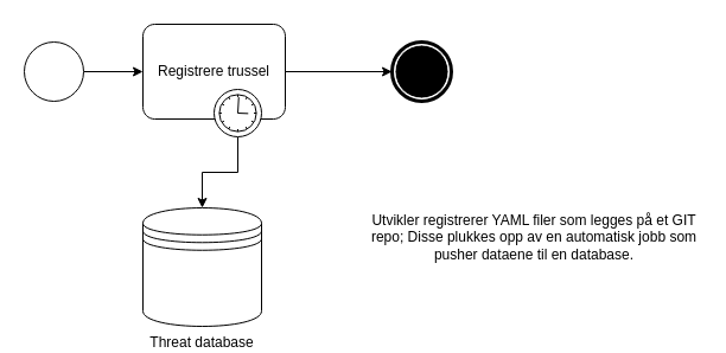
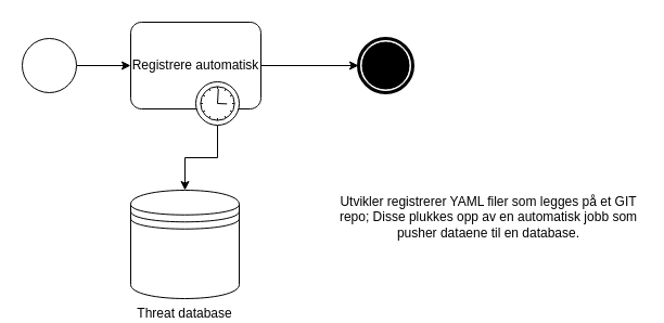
  <mxCell id="0" />
  <mxCell id="1" parent="0" />
  <mxCell id="2" value="Threat database" style="shape=datastore;whiteSpace=wrap;html=1;labelPosition=center;verticalLabelPosition=bottom;align=center;verticalAlign=top;" vertex="1" parent="1"><mxGeometry x="120" y="175" width="100" height="100" as="geometry" /></mxCell>
  <mxCell id="3" value="" style="edgeStyle=orthogonalEdgeStyle;rounded=0;orthogonalLoop=1;jettySize=auto;html=1;" edge="1" parent="1" source="4" target="7"><mxGeometry relative="1" as="geometry" /></mxCell>
- <mxCell id="4" value="Registrere trussel" style="points=[[0.25,0,0],[0.5,0,0],[0.75,0,0],[1,0.25,0],[1,0.5,0],[1,0.75,0],[0.75,1,0],[0.5,1,0],[0.25,1,0],[0,0.75,0],[0,0.5,0],[0,0.25,0]];shape=mxgraph.bpmn.task;whiteSpace=wrap;rectStyle=rounded;size=10;html=1;taskMarker=abstract;" vertex="1" parent="1"><mxGeometry x="120" y="20" width="120" height="80" as="geometry" /></mxCell>
+ <mxCell id="4" value="Registrere automatisk" style="points=[[0.25,0,0],[0.5,0,0],[0.75,0,0],[1,0.25,0],[1,0.5,0],[1,0.75,0],[0.75,1,0],[0.5,1,0],[0.25,1,0],[0,0.75,0],[0,0.5,0],[0,0.25,0]];shape=mxgraph.bpmn.task;whiteSpace=wrap;rectStyle=rounded;size=10;html=1;taskMarker=abstract;" vertex="1" parent="1"><mxGeometry x="120" y="20" width="120" height="80" as="geometry" /></mxCell>
  <mxCell id="5" value="" style="edgeStyle=orthogonalEdgeStyle;rounded=0;orthogonalLoop=1;jettySize=auto;html=1;" edge="1" parent="1" source="6" target="4"><mxGeometry relative="1" as="geometry" /></mxCell>
  <mxCell id="6" value="" style="points=[[0.145,0.145,0],[0.5,0,0],[0.855,0.145,0],[1,0.5,0],[0.855,0.855,0],[0.5,1,0],[0.145,0.855,0],[0,0.5,0]];shape=mxgraph.bpmn.event;html=1;verticalLabelPosition=bottom;labelBackgroundColor=#ffffff;verticalAlign=top;align=center;perimeter=ellipsePerimeter;outlineConnect=0;aspect=fixed;outline=standard;symbol=general;" vertex="1" parent="1"><mxGeometry x="20" y="35" width="50" height="50" as="geometry" /></mxCell>
  <mxCell id="7" value="" style="points=[[0.145,0.145,0],[0.5,0,0],[0.855,0.145,0],[1,0.5,0],[0.855,0.855,0],[0.5,1,0],[0.145,0.855,0],[0,0.5,0]];shape=mxgraph.bpmn.event;html=1;verticalLabelPosition=bottom;labelBackgroundColor=#ffffff;verticalAlign=top;align=center;perimeter=ellipsePerimeter;outlineConnect=0;aspect=fixed;outline=end;symbol=terminate;" vertex="1" parent="1"><mxGeometry x="330" y="35" width="50" height="50" as="geometry" /></mxCell>
  <mxCell id="8" value="" style="edgeStyle=orthogonalEdgeStyle;rounded=0;orthogonalLoop=1;jettySize=auto;html=1;" edge="1" parent="1" source="9" target="2"><mxGeometry relative="1" as="geometry" /></mxCell>
  <mxCell id="9" value="" style="points=[[0.145,0.145,0],[0.5,0,0],[0.855,0.145,0],[1,0.5,0],[0.855,0.855,0],[0.5,1,0],[0.145,0.855,0],[0,0.5,0]];shape=mxgraph.bpmn.event;html=1;verticalLabelPosition=bottom;labelBackgroundColor=#ffffff;verticalAlign=top;align=center;perimeter=ellipsePerimeter;outlineConnect=0;aspect=fixed;outline=standard;symbol=timer;" vertex="1" parent="1"><mxGeometry x="180" y="75" width="40" height="40" as="geometry" /></mxCell>
  <mxCell id="10" value="Utvikler registrerer YAML filer som legges på et GIT repo; Disse plukkes opp av en automatisk jobb som pusher dataene til en database." style="text;html=1;strokeColor=none;fillColor=none;align=center;verticalAlign=middle;whiteSpace=wrap;rounded=0;" vertex="1" parent="1"><mxGeometry x="310" y="145" width="280" height="110" as="geometry" /></mxCell>
